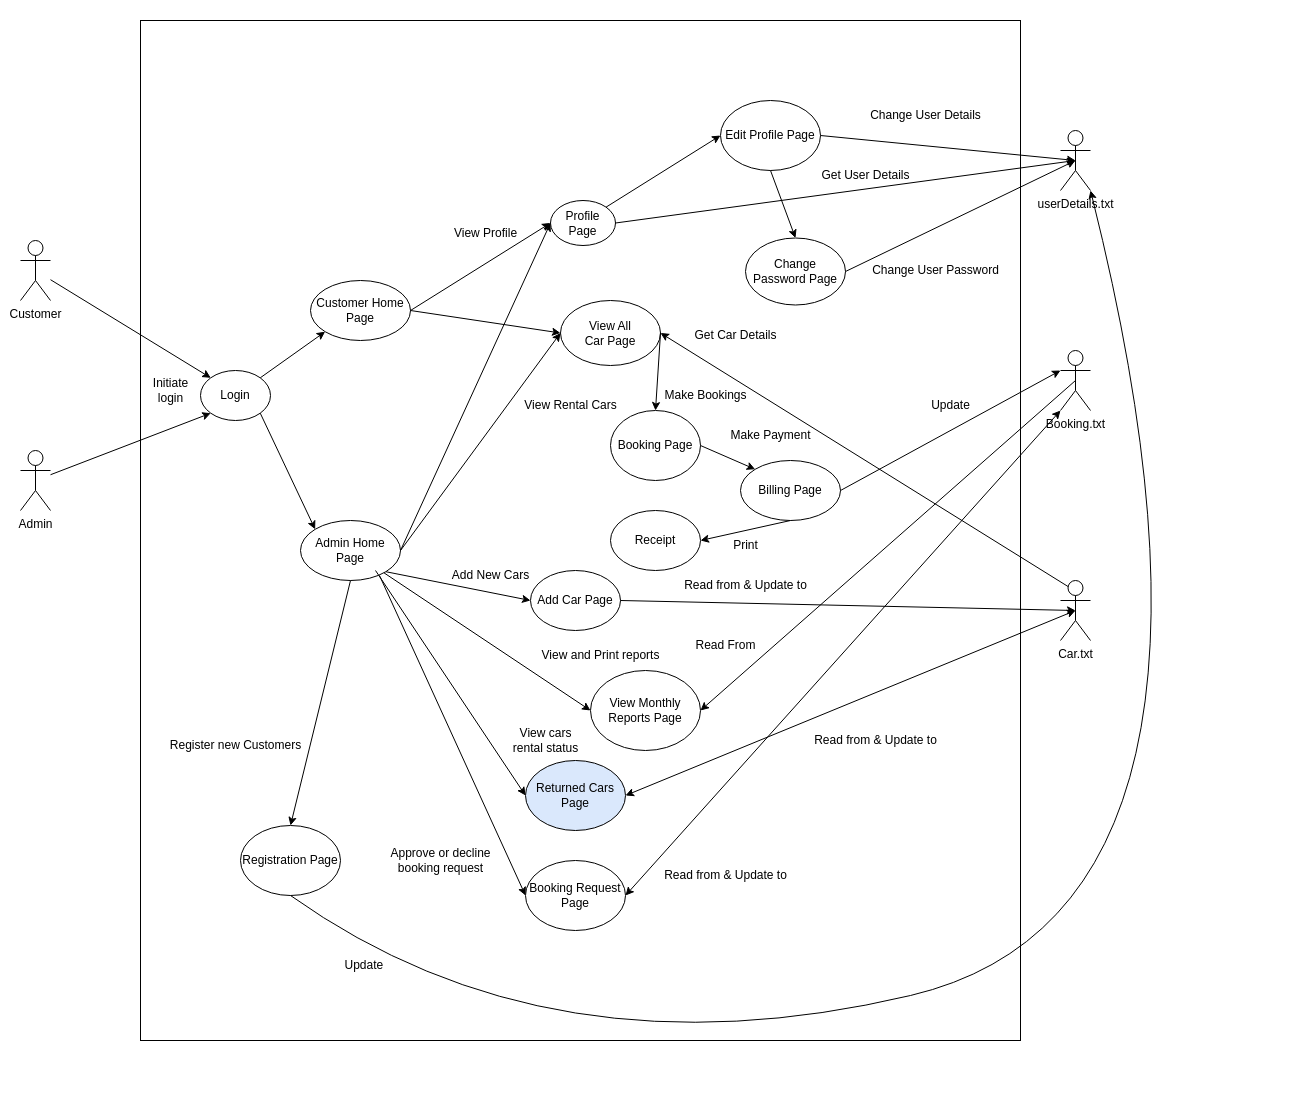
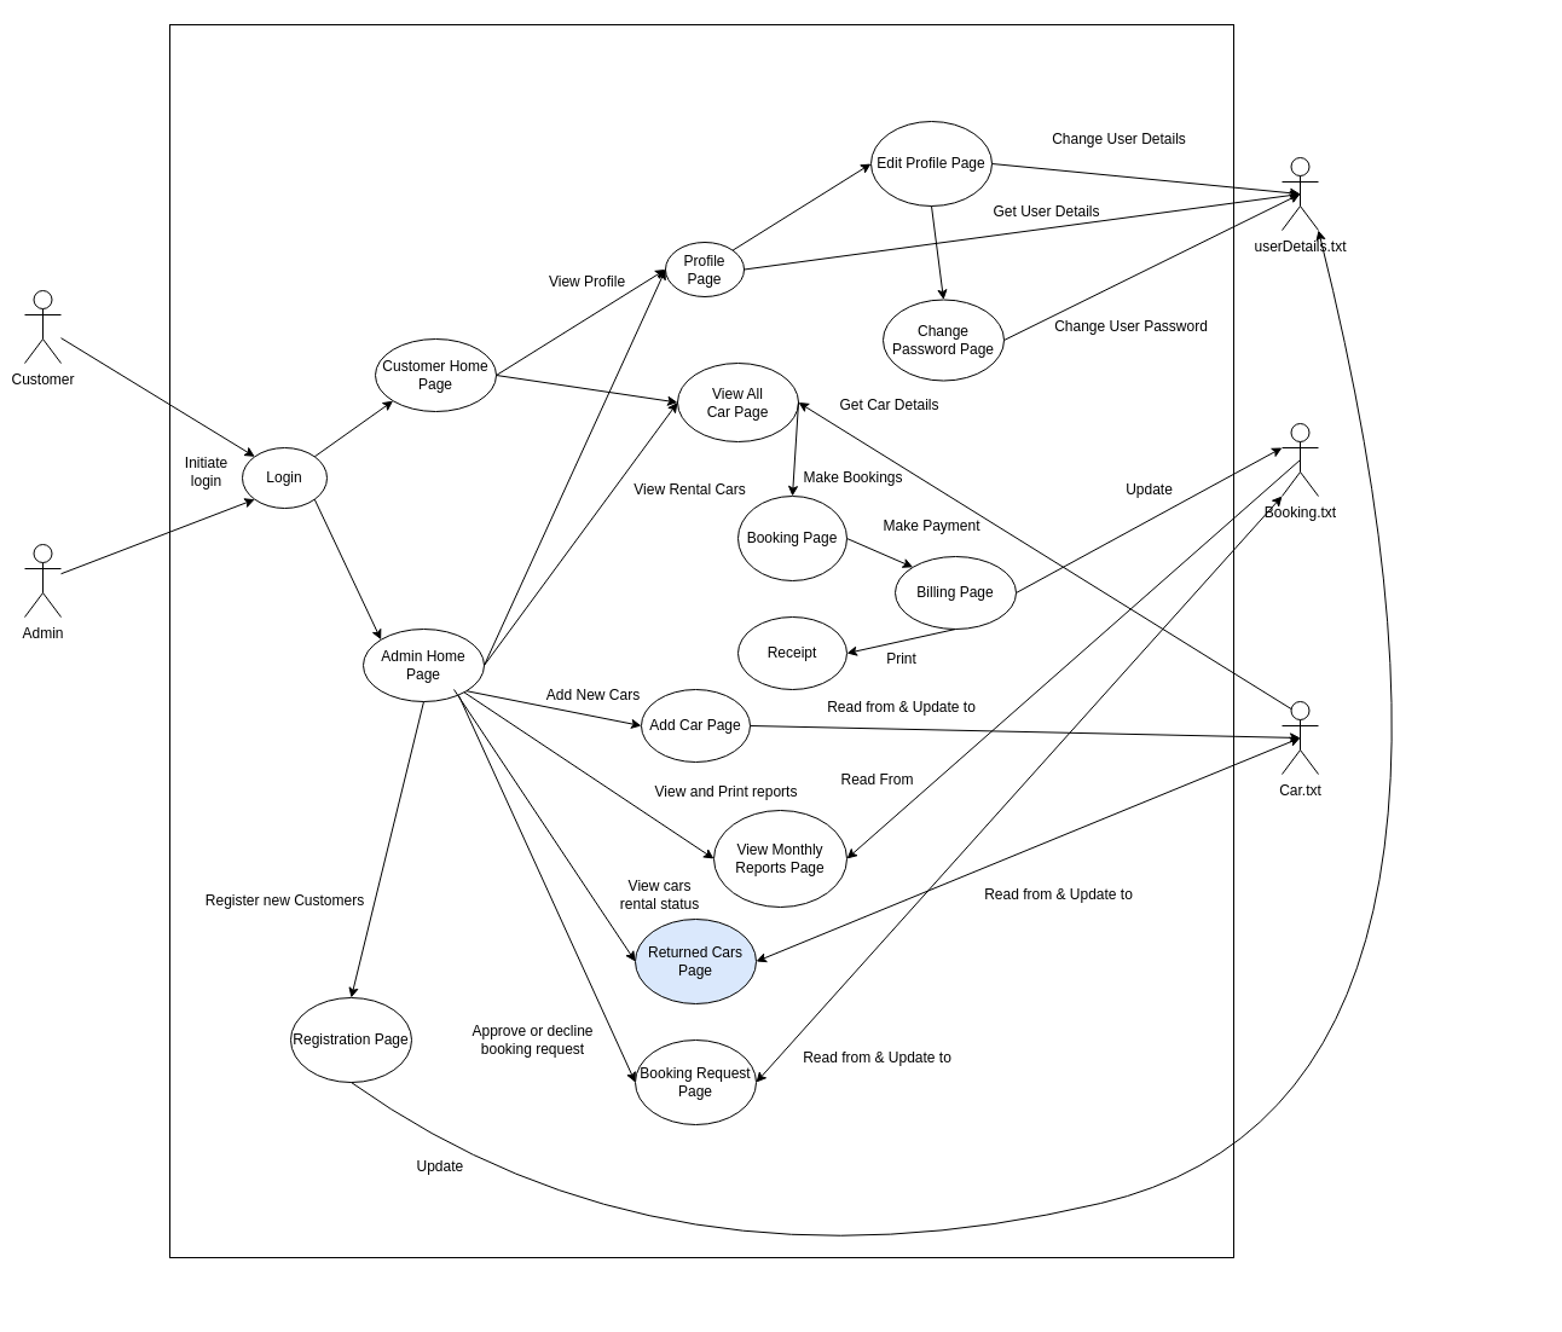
  <mxCell id="0" />
  <mxCell id="1" parent="0" />
  <mxCell id="2" value="" style="rounded=0;whiteSpace=wrap;html=1;" vertex="1" parent="1"><mxGeometry x="140" y="20" width="880" height="1020" as="geometry" /></mxCell>
  <mxCell id="3" value="Customer" style="shape=umlActor;verticalLabelPosition=bottom;verticalAlign=top;html=1;outlineConnect=0;" parent="1" vertex="1"><mxGeometry x="20" y="240" width="30" height="60" as="geometry" /></mxCell>
  <mxCell id="4" value="Admin" style="shape=umlActor;verticalLabelPosition=bottom;verticalAlign=top;html=1;outlineConnect=0;" parent="1" vertex="1"><mxGeometry x="20" y="450" width="30" height="60" as="geometry" /></mxCell>
  <mxCell id="5" value="userDetails.txt" style="shape=umlActor;verticalLabelPosition=bottom;verticalAlign=top;html=1;outlineConnect=0;" parent="1" vertex="1"><mxGeometry x="1060" y="130" width="30" height="60" as="geometry" /></mxCell>
  <mxCell id="6" value="Booking.txt" style="shape=umlActor;verticalLabelPosition=bottom;verticalAlign=top;html=1;outlineConnect=0;" parent="1" vertex="1"><mxGeometry x="1060" y="350" width="30" height="60" as="geometry" /></mxCell>
  <mxCell id="7" value="Car.txt" style="shape=umlActor;verticalLabelPosition=bottom;verticalAlign=top;html=1;outlineConnect=0;" parent="1" vertex="1"><mxGeometry x="1060" y="580" width="30" height="60" as="geometry" /></mxCell>
  <mxCell id="8" value="Login" style="ellipse;whiteSpace=wrap;html=1;" parent="1" vertex="1"><mxGeometry x="200" y="370" width="70" height="50" as="geometry" /></mxCell>
  <mxCell id="9" value="" style="endArrow=classic;html=1;rounded=0;entryX=0;entryY=0;entryDx=0;entryDy=0;" parent="1" source="3" target="8" edge="1"><mxGeometry width="50" height="50" relative="1" as="geometry"><mxPoint x="160" y="430" as="sourcePoint" /><mxPoint x="210" y="380" as="targetPoint" /></mxGeometry></mxCell>
  <mxCell id="10" value="" style="endArrow=classic;html=1;rounded=0;entryX=0;entryY=1;entryDx=0;entryDy=0;" parent="1" source="4" target="8" edge="1"><mxGeometry width="50" height="50" relative="1" as="geometry"><mxPoint x="160" y="430" as="sourcePoint" /><mxPoint x="160" y="410" as="targetPoint" /></mxGeometry></mxCell>
  <mxCell id="11" value="Initiate &lt;br&gt;login" style="text;html=1;align=center;verticalAlign=middle;resizable=0;points=[];autosize=1;strokeColor=none;fillColor=none;" parent="1" vertex="1"><mxGeometry x="140" y="370" width="60" height="40" as="geometry" /></mxCell>
  <mxCell id="12" value="Customer Home Page" style="ellipse;whiteSpace=wrap;html=1;" parent="1" vertex="1"><mxGeometry x="310" y="280" width="100" height="60" as="geometry" /></mxCell>
  <mxCell id="13" value="Admin Home Page" style="ellipse;whiteSpace=wrap;html=1;" parent="1" vertex="1"><mxGeometry x="300" y="520" width="100" height="60" as="geometry" /></mxCell>
  <mxCell id="14" value="" style="endArrow=classic;html=1;rounded=0;exitX=1;exitY=0;exitDx=0;exitDy=0;entryX=0;entryY=1;entryDx=0;entryDy=0;" parent="1" source="8" target="12" edge="1"><mxGeometry width="50" height="50" relative="1" as="geometry"><mxPoint x="310" y="410" as="sourcePoint" /><mxPoint x="360" y="360" as="targetPoint" /></mxGeometry></mxCell>
  <mxCell id="15" value="" style="endArrow=classic;html=1;rounded=0;exitX=1;exitY=1;exitDx=0;exitDy=0;entryX=0;entryY=0;entryDx=0;entryDy=0;" parent="1" source="8" target="13" edge="1"><mxGeometry width="50" height="50" relative="1" as="geometry"><mxPoint x="300" y="440" as="sourcePoint" /><mxPoint x="350" y="390" as="targetPoint" /></mxGeometry></mxCell>
  <mxCell id="16" value="Profile Page" style="ellipse;whiteSpace=wrap;html=1;" parent="1" vertex="1"><mxGeometry x="550" y="200" width="65" height="45" as="geometry" /></mxCell>
  <mxCell id="17" value="View All &lt;br&gt;Car Page" style="ellipse;whiteSpace=wrap;html=1;" parent="1" vertex="1"><mxGeometry x="560" y="300" width="100" height="65" as="geometry" /></mxCell>
  <mxCell id="18" value="" style="endArrow=classic;html=1;rounded=0;exitX=1;exitY=0.5;exitDx=0;exitDy=0;entryX=0;entryY=0.5;entryDx=0;entryDy=0;" parent="1" source="12" target="16" edge="1"><mxGeometry width="50" height="50" relative="1" as="geometry"><mxPoint x="420" y="420" as="sourcePoint" /><mxPoint x="470" y="370" as="targetPoint" /></mxGeometry></mxCell>
  <mxCell id="19" value="" style="endArrow=classic;html=1;rounded=0;exitX=1;exitY=0.5;exitDx=0;exitDy=0;entryX=0;entryY=0.5;entryDx=0;entryDy=0;" parent="1" source="12" target="17" edge="1"><mxGeometry width="50" height="50" relative="1" as="geometry"><mxPoint x="400" y="420" as="sourcePoint" /><mxPoint x="450" y="370" as="targetPoint" /></mxGeometry></mxCell>
  <mxCell id="20" value="" style="endArrow=classic;html=1;rounded=0;exitX=1;exitY=0.5;exitDx=0;exitDy=0;entryX=0;entryY=0.5;entryDx=0;entryDy=0;" parent="1" source="13" target="17" edge="1"><mxGeometry width="50" height="50" relative="1" as="geometry"><mxPoint x="380" y="450" as="sourcePoint" /><mxPoint x="430" y="400" as="targetPoint" /></mxGeometry></mxCell>
  <mxCell id="21" value="" style="endArrow=classic;html=1;rounded=0;exitX=1;exitY=0.5;exitDx=0;exitDy=0;entryX=0;entryY=0.5;entryDx=0;entryDy=0;" parent="1" source="13" target="16" edge="1"><mxGeometry width="50" height="50" relative="1" as="geometry"><mxPoint x="410" y="430" as="sourcePoint" /><mxPoint x="460" y="380" as="targetPoint" /></mxGeometry></mxCell>
  <mxCell id="22" value="View Profile" style="text;html=1;align=center;verticalAlign=middle;resizable=0;points=[];autosize=1;strokeColor=none;fillColor=none;" parent="1" vertex="1"><mxGeometry x="440" y="217.5" width="90" height="30" as="geometry" /></mxCell>
  <mxCell id="23" value="View Rental Cars" style="text;html=1;align=center;verticalAlign=middle;resizable=0;points=[];autosize=1;strokeColor=none;fillColor=none;" parent="1" vertex="1"><mxGeometry x="510" y="390" width="120" height="30" as="geometry" /></mxCell>
  <mxCell id="24" value="Edit Profile Page" style="ellipse;whiteSpace=wrap;html=1;" parent="1" vertex="1"><mxGeometry x="720" y="100" width="100" height="70" as="geometry" /></mxCell>
  <mxCell id="25" value="" style="endArrow=classic;html=1;rounded=0;entryX=0;entryY=0.5;entryDx=0;entryDy=0;exitX=1;exitY=0;exitDx=0;exitDy=0;" parent="1" source="16" target="24" edge="1"><mxGeometry width="50" height="50" relative="1" as="geometry"><mxPoint x="790" y="410" as="sourcePoint" /><mxPoint x="840" y="360" as="targetPoint" /></mxGeometry></mxCell>
- <mxCell id="26" value="Change Password Page" style="ellipse;whiteSpace=wrap;html=1;" parent="1" vertex="1"><mxGeometry x="745" y="237.5" width="100" height="67" as="geometry" /></mxCell>
+ <mxCell id="26" value="Change Password Page" style="ellipse;whiteSpace=wrap;html=1;" parent="1" vertex="1"><mxGeometry x="730" y="247.5" width="100" height="67" as="geometry" /></mxCell>
  <mxCell id="27" value="" style="endArrow=classic;html=1;rounded=0;entryX=0.5;entryY=0;entryDx=0;entryDy=0;exitX=0.5;exitY=1;exitDx=0;exitDy=0;" parent="1" source="24" target="26" edge="1"><mxGeometry width="50" height="50" relative="1" as="geometry"><mxPoint x="790" y="400" as="sourcePoint" /><mxPoint x="840" y="350" as="targetPoint" /></mxGeometry></mxCell>
  <mxCell id="28" value="" style="endArrow=classic;html=1;rounded=0;exitX=1;exitY=0.5;exitDx=0;exitDy=0;entryX=0.5;entryY=0.5;entryDx=0;entryDy=0;entryPerimeter=0;" parent="1" source="16" target="5" edge="1"><mxGeometry width="50" height="50" relative="1" as="geometry"><mxPoint x="730" y="410" as="sourcePoint" /><mxPoint x="780" y="360" as="targetPoint" /></mxGeometry></mxCell>
  <mxCell id="29" value="" style="endArrow=classic;html=1;rounded=0;exitX=1;exitY=0.5;exitDx=0;exitDy=0;entryX=0.5;entryY=0.5;entryDx=0;entryDy=0;entryPerimeter=0;" parent="1" source="24" target="5" edge="1"><mxGeometry width="50" height="50" relative="1" as="geometry"><mxPoint x="880" y="270" as="sourcePoint" /><mxPoint x="930" y="220" as="targetPoint" /></mxGeometry></mxCell>
  <mxCell id="30" value="" style="endArrow=classic;html=1;rounded=0;exitX=1;exitY=0.5;exitDx=0;exitDy=0;entryX=0.5;entryY=0.5;entryDx=0;entryDy=0;entryPerimeter=0;" parent="1" source="26" target="5" edge="1"><mxGeometry width="50" height="50" relative="1" as="geometry"><mxPoint x="870" y="300" as="sourcePoint" /><mxPoint x="920" y="250" as="targetPoint" /></mxGeometry></mxCell>
  <mxCell id="31" value="Get User Details" style="text;html=1;align=center;verticalAlign=middle;resizable=0;points=[];autosize=1;strokeColor=none;fillColor=none;" parent="1" vertex="1"><mxGeometry x="810" y="160" width="110" height="30" as="geometry" /></mxCell>
  <mxCell id="32" value="Change User Details" style="text;html=1;align=center;verticalAlign=middle;resizable=0;points=[];autosize=1;strokeColor=none;fillColor=none;" parent="1" vertex="1"><mxGeometry x="860" y="100" width="130" height="30" as="geometry" /></mxCell>
  <mxCell id="33" value="Change User Password" style="text;html=1;align=center;verticalAlign=middle;resizable=0;points=[];autosize=1;strokeColor=none;fillColor=none;" parent="1" vertex="1"><mxGeometry x="860" y="255" width="150" height="30" as="geometry" /></mxCell>
  <mxCell id="34" value="Booking Page" style="ellipse;whiteSpace=wrap;html=1;" vertex="1" parent="1"><mxGeometry x="610" y="410" width="90" height="70" as="geometry" /></mxCell>
  <mxCell id="35" value="" style="endArrow=classic;html=1;rounded=0;exitX=1;exitY=0.5;exitDx=0;exitDy=0;entryX=0.5;entryY=0;entryDx=0;entryDy=0;" edge="1" parent="1" source="17" target="34"><mxGeometry width="50" height="50" relative="1" as="geometry"><mxPoint x="610" y="490" as="sourcePoint" /><mxPoint x="660" y="440" as="targetPoint" /></mxGeometry></mxCell>
  <mxCell id="36" value="Get Car Details" style="text;html=1;align=center;verticalAlign=middle;resizable=0;points=[];autosize=1;strokeColor=none;fillColor=none;" vertex="1" parent="1"><mxGeometry x="680" y="320" width="110" height="30" as="geometry" /></mxCell>
  <mxCell id="37" value="" style="endArrow=classic;html=1;rounded=0;entryX=1;entryY=0.5;entryDx=0;entryDy=0;exitX=0.25;exitY=0.1;exitDx=0;exitDy=0;exitPerimeter=0;" edge="1" parent="1" source="7" target="17"><mxGeometry width="50" height="50" relative="1" as="geometry"><mxPoint x="910" y="470" as="sourcePoint" /><mxPoint x="960" y="420" as="targetPoint" /></mxGeometry></mxCell>
  <mxCell id="38" value="Make Bookings" style="text;html=1;align=center;verticalAlign=middle;resizable=0;points=[];autosize=1;strokeColor=none;fillColor=none;" vertex="1" parent="1"><mxGeometry x="650" y="380" width="110" height="30" as="geometry" /></mxCell>
  <mxCell id="39" value="Billing Page" style="ellipse;whiteSpace=wrap;html=1;" vertex="1" parent="1"><mxGeometry x="740" y="460" width="100" height="60" as="geometry" /></mxCell>
  <mxCell id="40" value="" style="endArrow=classic;html=1;rounded=0;exitX=1;exitY=0.5;exitDx=0;exitDy=0;entryX=0;entryY=0;entryDx=0;entryDy=0;" edge="1" parent="1" source="34" target="39"><mxGeometry width="50" height="50" relative="1" as="geometry"><mxPoint x="580" y="590" as="sourcePoint" /><mxPoint x="630" y="540" as="targetPoint" /></mxGeometry></mxCell>
  <mxCell id="41" value="Make Payment" style="text;html=1;align=center;verticalAlign=middle;resizable=0;points=[];autosize=1;strokeColor=none;fillColor=none;" vertex="1" parent="1"><mxGeometry x="720" y="420" width="100" height="30" as="geometry" /></mxCell>
  <mxCell id="42" value="" style="endArrow=classic;html=1;rounded=0;exitX=1;exitY=0.5;exitDx=0;exitDy=0;entryX=0;entryY=0.333;entryDx=0;entryDy=0;entryPerimeter=0;" edge="1" parent="1" source="39" target="6"><mxGeometry width="50" height="50" relative="1" as="geometry"><mxPoint x="1030" y="540" as="sourcePoint" /><mxPoint x="1080" y="490" as="targetPoint" /></mxGeometry></mxCell>
  <mxCell id="43" value="Update" style="text;html=1;align=center;verticalAlign=middle;resizable=0;points=[];autosize=1;strokeColor=none;fillColor=none;" vertex="1" parent="1"><mxGeometry x="920" y="390" width="60" height="30" as="geometry" /></mxCell>
  <mxCell id="44" value="Receipt" style="ellipse;whiteSpace=wrap;html=1;" vertex="1" parent="1"><mxGeometry x="610" y="510" width="90" height="60" as="geometry" /></mxCell>
  <mxCell id="45" value="" style="endArrow=classic;html=1;rounded=0;entryX=1;entryY=0.5;entryDx=0;entryDy=0;exitX=0.5;exitY=1;exitDx=0;exitDy=0;" edge="1" parent="1" source="39" target="44"><mxGeometry width="50" height="50" relative="1" as="geometry"><mxPoint x="800" y="720" as="sourcePoint" /><mxPoint x="850" y="670" as="targetPoint" /></mxGeometry></mxCell>
  <mxCell id="46" value="Print" style="text;html=1;align=center;verticalAlign=middle;resizable=0;points=[];autosize=1;strokeColor=none;fillColor=none;" vertex="1" parent="1"><mxGeometry x="720" y="530" width="50" height="30" as="geometry" /></mxCell>
  <mxCell id="47" value="Add Car Page" style="ellipse;whiteSpace=wrap;html=1;" vertex="1" parent="1"><mxGeometry x="530" y="570" width="90" height="60" as="geometry" /></mxCell>
  <mxCell id="48" value="View Monthly &lt;br&gt;Reports Page" style="ellipse;whiteSpace=wrap;html=1;" vertex="1" parent="1"><mxGeometry x="590" y="670" width="110" height="80" as="geometry" /></mxCell>
  <mxCell id="49" value="Registration Page" style="ellipse;whiteSpace=wrap;html=1;" vertex="1" parent="1"><mxGeometry x="240" y="825" width="100" height="70" as="geometry" /></mxCell>
  <mxCell id="50" value="Booking Request Page" style="ellipse;whiteSpace=wrap;html=1;" vertex="1" parent="1"><mxGeometry x="525" y="860" width="100" height="70" as="geometry" /></mxCell>
  <mxCell id="51" value="Returned Cars &lt;br&gt;Page" style="ellipse;whiteSpace=wrap;html=1;fillColor=#dae8fc;" vertex="1" parent="1"><mxGeometry x="525" y="760" width="100" height="70" as="geometry" /></mxCell>
  <mxCell id="52" value="" style="endArrow=classic;html=1;rounded=0;entryX=0;entryY=0.5;entryDx=0;entryDy=0;exitX=1;exitY=1;exitDx=0;exitDy=0;" edge="1" parent="1" source="13" target="47"><mxGeometry width="50" height="50" relative="1" as="geometry"><mxPoint x="400" y="600" as="sourcePoint" /><mxPoint x="450" y="550" as="targetPoint" /></mxGeometry></mxCell>
  <mxCell id="53" value="" style="endArrow=classic;html=1;rounded=0;entryX=0;entryY=0.5;entryDx=0;entryDy=0;" edge="1" parent="1" source="13" target="48"><mxGeometry width="50" height="50" relative="1" as="geometry"><mxPoint x="600" y="630" as="sourcePoint" /><mxPoint x="650" y="580" as="targetPoint" /></mxGeometry></mxCell>
  <mxCell id="54" value="" style="endArrow=classic;html=1;rounded=0;entryX=0;entryY=0.5;entryDx=0;entryDy=0;exitX=0.75;exitY=0.833;exitDx=0;exitDy=0;exitPerimeter=0;" edge="1" parent="1" source="13" target="51"><mxGeometry width="50" height="50" relative="1" as="geometry"><mxPoint x="380" y="510" as="sourcePoint" /><mxPoint x="420" y="730" as="targetPoint" /></mxGeometry></mxCell>
  <mxCell id="55" value="" style="endArrow=classic;html=1;rounded=0;entryX=0;entryY=0.5;entryDx=0;entryDy=0;exitX=0.79;exitY=0.917;exitDx=0;exitDy=0;exitPerimeter=0;" edge="1" parent="1" source="13" target="50"><mxGeometry width="50" height="50" relative="1" as="geometry"><mxPoint x="380" y="510" as="sourcePoint" /><mxPoint x="380" y="810" as="targetPoint" /></mxGeometry></mxCell>
  <mxCell id="56" value="Add New Cars" style="text;html=1;align=center;verticalAlign=middle;resizable=0;points=[];autosize=1;strokeColor=none;fillColor=none;" vertex="1" parent="1"><mxGeometry x="440" y="560" width="100" height="30" as="geometry" /></mxCell>
  <mxCell id="57" value="View and Print reports" style="text;html=1;align=center;verticalAlign=middle;resizable=0;points=[];autosize=1;strokeColor=none;fillColor=none;" vertex="1" parent="1"><mxGeometry x="530" y="640" width="140" height="30" as="geometry" /></mxCell>
  <mxCell id="58" value="View cars &lt;br&gt;rental status" style="text;html=1;align=center;verticalAlign=middle;resizable=0;points=[];autosize=1;strokeColor=none;fillColor=none;" vertex="1" parent="1"><mxGeometry x="500" y="720" width="90" height="40" as="geometry" /></mxCell>
  <mxCell id="59" value="Approve or decline &lt;br&gt;booking request" style="text;html=1;align=center;verticalAlign=middle;resizable=0;points=[];autosize=1;strokeColor=none;fillColor=none;" vertex="1" parent="1"><mxGeometry x="380" y="840" width="120" height="40" as="geometry" /></mxCell>
  <mxCell id="60" value="" style="endArrow=classic;startArrow=classic;html=1;rounded=0;exitX=1;exitY=0.5;exitDx=0;exitDy=0;entryX=0;entryY=1;entryDx=0;entryDy=0;entryPerimeter=0;" edge="1" parent="1" source="50" target="6"><mxGeometry width="50" height="50" relative="1" as="geometry"><mxPoint x="720" y="900" as="sourcePoint" /><mxPoint x="770" y="850" as="targetPoint" /></mxGeometry></mxCell>
  <mxCell id="61" value="Read from &amp;amp; Update to" style="text;html=1;align=center;verticalAlign=middle;resizable=0;points=[];autosize=1;strokeColor=none;fillColor=none;" vertex="1" parent="1"><mxGeometry x="650" y="860" width="150" height="30" as="geometry" /></mxCell>
  <mxCell id="62" value="" style="endArrow=classic;startArrow=classic;html=1;rounded=0;entryX=0.5;entryY=0.5;entryDx=0;entryDy=0;entryPerimeter=0;exitX=1;exitY=0.5;exitDx=0;exitDy=0;" edge="1" parent="1" source="51" target="7"><mxGeometry width="50" height="50" relative="1" as="geometry"><mxPoint x="830" y="790" as="sourcePoint" /><mxPoint x="880" y="740" as="targetPoint" /></mxGeometry></mxCell>
  <mxCell id="63" value="" style="endArrow=classic;html=1;rounded=0;entryX=0.5;entryY=0.5;entryDx=0;entryDy=0;entryPerimeter=0;exitX=1;exitY=0.5;exitDx=0;exitDy=0;" edge="1" parent="1" source="47" target="7"><mxGeometry width="50" height="50" relative="1" as="geometry"><mxPoint x="770" y="630" as="sourcePoint" /><mxPoint x="820" y="580" as="targetPoint" /></mxGeometry></mxCell>
  <mxCell id="64" value="Read from &amp;amp; Update to" style="text;html=1;align=center;verticalAlign=middle;resizable=0;points=[];autosize=1;strokeColor=none;fillColor=none;" vertex="1" parent="1"><mxGeometry x="800" y="725" width="150" height="30" as="geometry" /></mxCell>
  <mxCell id="65" value="Read from &amp;amp; Update to" style="text;html=1;align=center;verticalAlign=middle;resizable=0;points=[];autosize=1;strokeColor=none;fillColor=none;" vertex="1" parent="1"><mxGeometry x="670" y="570" width="150" height="30" as="geometry" /></mxCell>
  <mxCell id="66" value="" style="endArrow=classic;html=1;rounded=0;entryX=1;entryY=0.5;entryDx=0;entryDy=0;exitX=0.5;exitY=0.5;exitDx=0;exitDy=0;exitPerimeter=0;" edge="1" parent="1" source="6" target="48"><mxGeometry width="50" height="50" relative="1" as="geometry"><mxPoint x="890" y="850" as="sourcePoint" /><mxPoint x="940" y="800" as="targetPoint" /></mxGeometry></mxCell>
  <mxCell id="67" value="Read From" style="text;html=1;align=center;verticalAlign=middle;resizable=0;points=[];autosize=1;strokeColor=none;fillColor=none;" vertex="1" parent="1"><mxGeometry x="685" y="630" width="80" height="30" as="geometry" /></mxCell>
  <mxCell id="68" value="" style="endArrow=classic;html=1;rounded=0;entryX=0.5;entryY=0;entryDx=0;entryDy=0;exitX=0.5;exitY=1;exitDx=0;exitDy=0;" edge="1" parent="1" source="13" target="49"><mxGeometry width="50" height="50" relative="1" as="geometry"><mxPoint x="510" y="830" as="sourcePoint" /><mxPoint x="560" y="780" as="targetPoint" /></mxGeometry></mxCell>
  <mxCell id="69" value="Register new Customers" style="text;html=1;align=center;verticalAlign=middle;resizable=0;points=[];autosize=1;strokeColor=none;fillColor=none;" vertex="1" parent="1"><mxGeometry x="160" y="730" width="150" height="30" as="geometry" /></mxCell>
  <mxCell id="70" value="" style="curved=1;endArrow=classic;html=1;rounded=0;exitX=0.5;exitY=1;exitDx=0;exitDy=0;entryX=1;entryY=1;entryDx=0;entryDy=0;entryPerimeter=0;" edge="1" parent="1" source="49" target="5"><mxGeometry width="50" height="50" relative="1" as="geometry"><mxPoint x="510" y="830" as="sourcePoint" /><mxPoint x="560" y="780" as="targetPoint" /><Array as="points"><mxPoint x="550" y="1080" /><mxPoint x="1270" y="910" /></Array></mxGeometry></mxCell>
  <mxCell id="71" value="Update&amp;nbsp;" style="text;html=1;align=center;verticalAlign=middle;resizable=0;points=[];autosize=1;strokeColor=none;fillColor=none;" vertex="1" parent="1"><mxGeometry x="330" y="950" width="70" height="30" as="geometry" /></mxCell>
